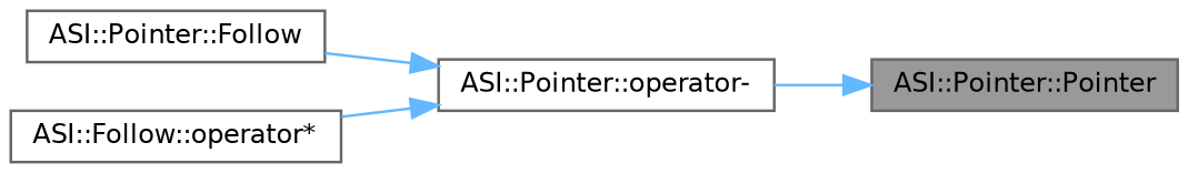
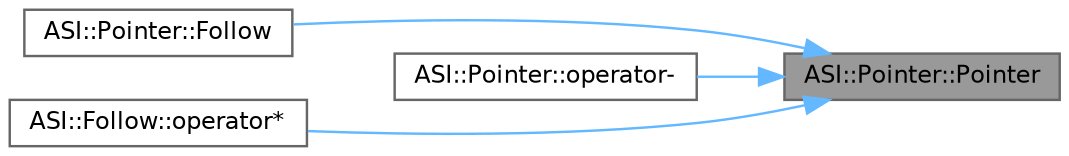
  digraph {
    rankdir=RL
    node [color=grey40 fillcolor=white fontname=Helvetica fontsize=10 shape=box style=filled]
    edge [color=steelblue1 dir=back fontname=Helvetica fontsize=10 labelfontname=Helvetica labelfontsize=10 style=solid]
    n1 [color=gray40 fillcolor=grey60 fontcolor=black height=0.2 label="ASI::Pointer::Pointer" width=0.4]
    n2 [height=0.2 label="ASI::Pointer::Follow" width=0.4]
    n3 [height=0.2 label="ASI::Follow::operator*" width=0.4]
    n4 [height=0.2 label="ASI::Pointer::operator-" width=0.4]
-   n4 -> n2
-   n4 -> n3
+   n1 -> n2
+   n1 -> n3
    n1 -> n4
  }
